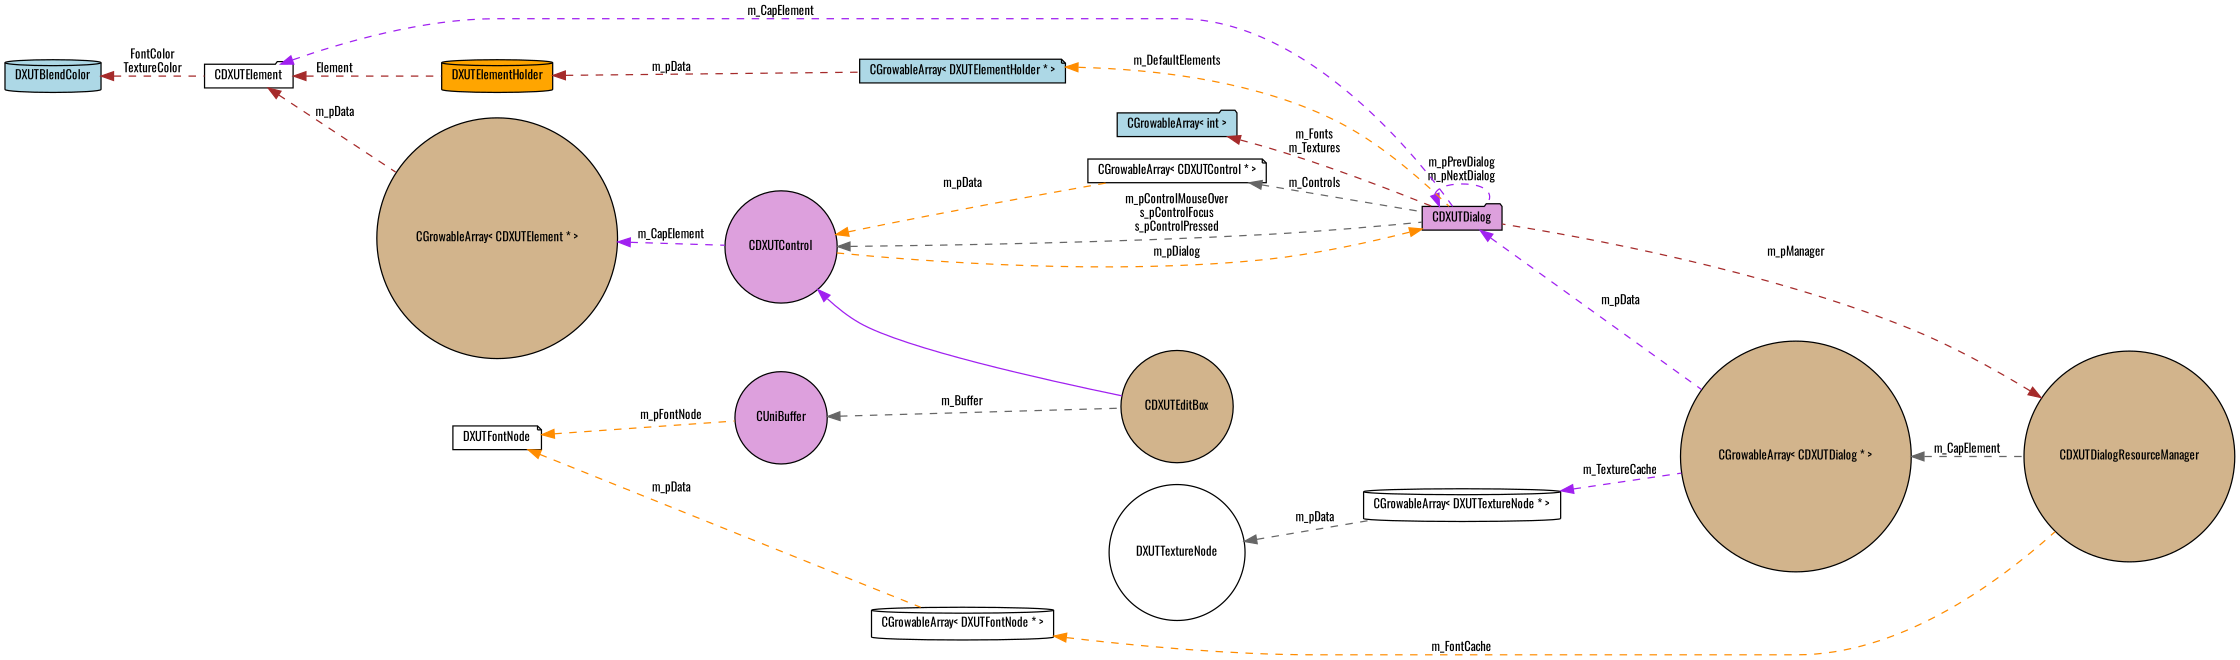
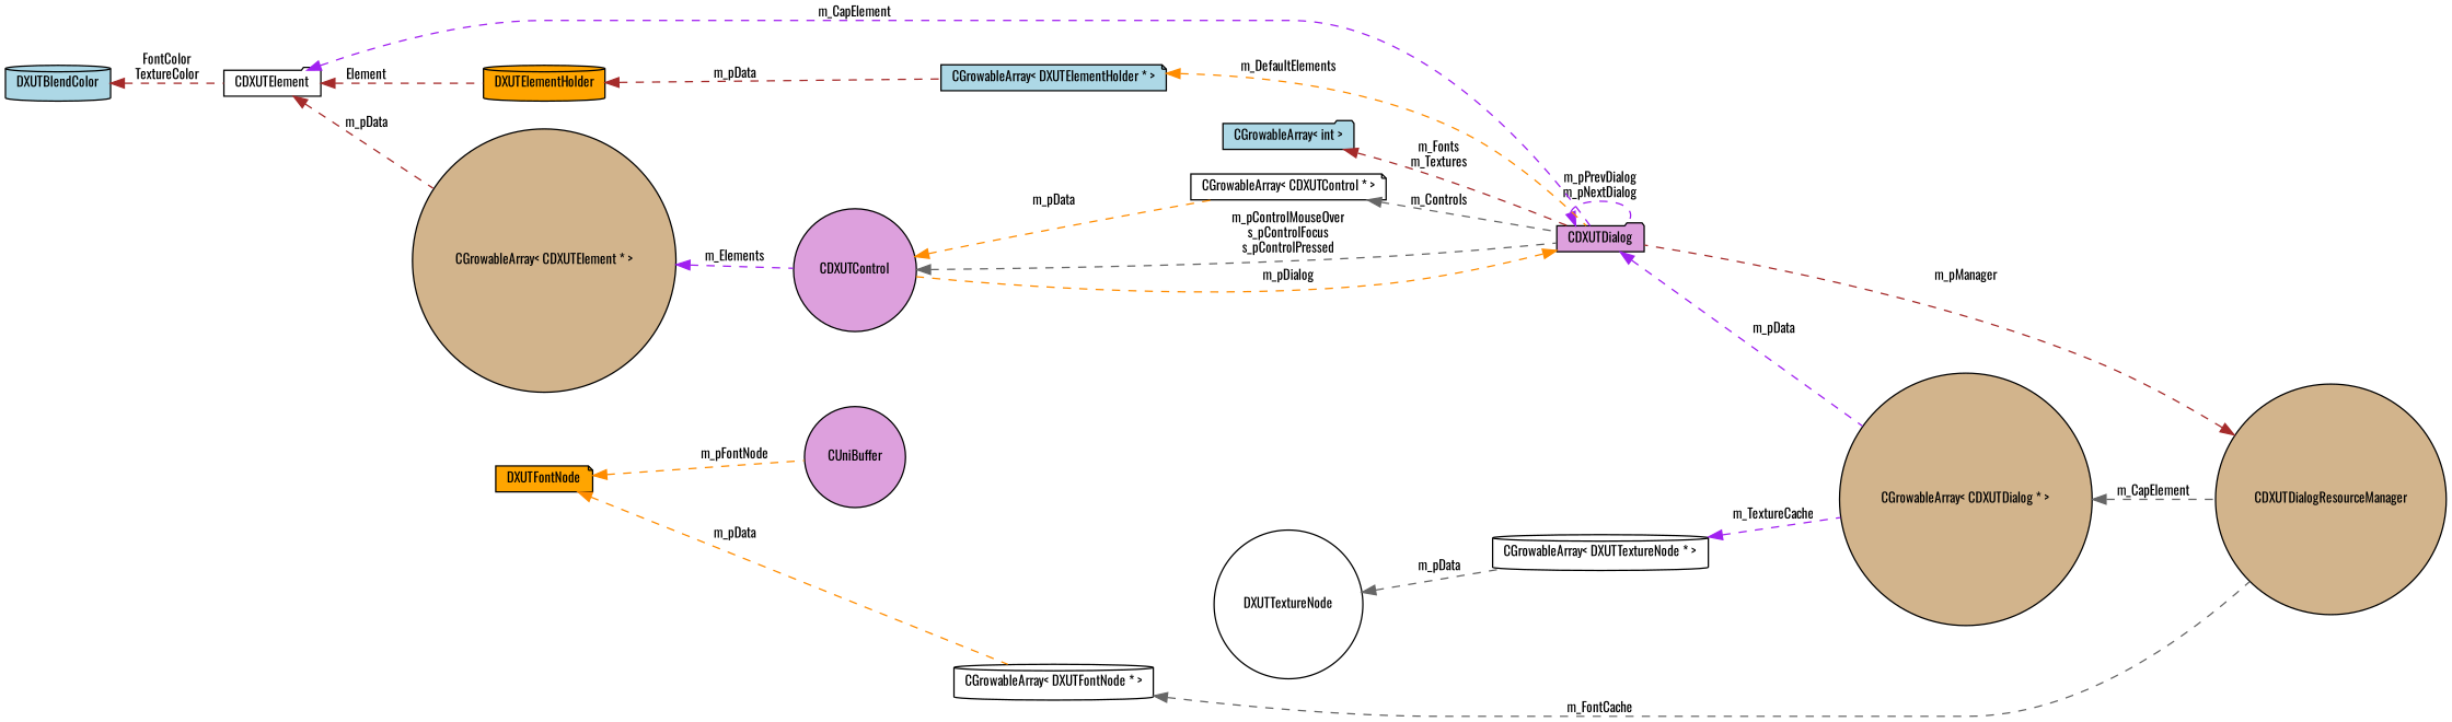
  digraph {
    fontname=Oswald
    rankdir=LR
    node [color=black fillcolor=white fontname=Oswald fontsize=10 shape=circle style=filled]
    edge [color=purple dir=back fontname=Oswald fontsize=10 labelfontname=FreeSans labelfontsize=10 style=dashed]
-   n1 [fillcolor=tan fontcolor=black height=0.2 label=CDXUTEditBox width=0.4]
    n2 [fillcolor=plum height=0.2 label=CDXUTControl width=0.4]
    n3 [fillcolor=plum height=0.2 label=CDXUTDialog shape=folder width=0.4]
    n4 [height=0.2 label="CGrowableArray\< CDXUTControl * \>" shape=note width=0.4]
    n5 [fillcolor=tan height=0.2 label="CGrowableArray\< CDXUTDialog * \>" width=0.4]
    n6 [fillcolor=tan height=0.2 label="CGrowableArray\< CDXUTElement * \>" width=0.4]
    n7 [height=0.2 label=CDXUTElement shape=folder width=0.4]
    n8 [fillcolor=orange height=0.2 label=DXUTElementHolder shape=cylinder width=0.4]
    n9 [fillcolor=lightblue height=0.2 label="CGrowableArray\< DXUTElementHolder * \>" shape=note width=0.4]
    n10 [fillcolor=lightblue height=0.2 label=DXUTBlendColor shape=cylinder width=0.4]
    n11 [fillcolor=tan height=0.2 label=CDXUTDialogResourceManager width=0.4]
    n12 [fillcolor=lightblue height=0.2 label="CGrowableArray\< int \>" shape=folder width=0.4]
    n13 [height=0.2 label="CGrowableArray\< DXUTFontNode * \>" shape=cylinder width=0.4]
-   n14 [height=0.2 label=DXUTFontNode shape=note width=0.4]
+   n14 [fillcolor=orange height=0.2 label=DXUTFontNode shape=note width=0.4]
    n15 [fillcolor=plum height=0.2 label=CUniBuffer width=0.4]
    n16 [height=0.2 label="CGrowableArray\< DXUTTextureNode * \>" shape=cylinder width=0.4]
    n17 [height=0.2 label=DXUTTextureNode width=0.4]
-   n2 -> n1 [style=solid]
    n2 -> n3 [color=gray40 label="m_pControlMouseOver\ns_pControlFocus\ns_pControlPressed"]
    n2 -> n4 [color=darkorange label=m_pData]
    n3 -> n2 [color=darkorange label=m_pDialog]
    n3 -> n3 [label="m_pPrevDialog\nm_pNextDialog"]
    n3 -> n5 [label=m_pData]
    n4 -> n3 [color=gray40 label=m_Controls]
    n5 -> n11 [color=gray40 label=m_CapElement]
-   n6 -> n2 [label=m_CapElement]
+   n6 -> n2 [label=m_Elements]
    n7 -> n3 [label=m_CapElement]
    n7 -> n6 [color=brown label=m_pData]
    n7 -> n8 [color=brown label=Element]
    n8 -> n9 [color=brown label=m_pData]
    n9 -> n3 [color=darkorange label=m_DefaultElements]
    n10 -> n7 [color=brown label="FontColor\nTextureColor"]
    n11 -> n3 [color=brown label=m_pManager]
    n12 -> n3 [color=brown label="m_Fonts\nm_Textures"]
-   n13 -> n11 [color=darkorange label=m_FontCache]
+   n13 -> n11 [color=gray40 label=m_FontCache]
    n14 -> n13 [color=darkorange label=m_pData]
    n14 -> n15 [color=darkorange label=m_pFontNode]
-   n15 -> n1 [color=gray40 label=m_Buffer]
    n16 -> n5 [label=m_TextureCache]
    n17 -> n16 [color=gray40 label=m_pData]
  }
